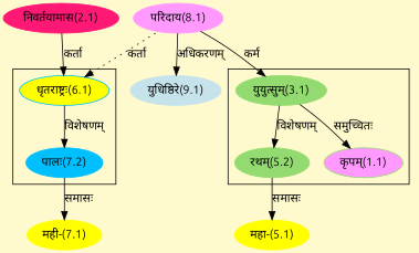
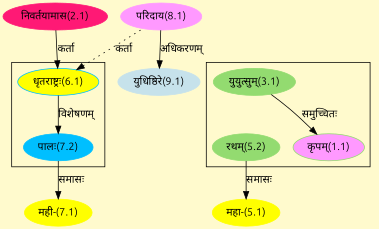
  digraph {
    bgcolor=lemonchiffon1
    compound=true
    fontname=Ubuntu
    rankdir=BT
    node [color="#93DB70" fontname=Ubuntu style=filled]
    edge [dir=back fontname=Ubuntu]
    n1 [fillcolor="#FF99FF" label="कृपम्(1.1)"]
    n2 [label="युयुत्सुम्(3.1)"]
    n3 [label="रथम्(5.2)"]
    n4 [color="#00BFFF" label="पालः(7.2)"]
    n5 [color="#00BFFF" fillcolor="#FFFF00" label="धृतराष्ट्रः(6.1)"]
    n6 [color="#FF99FF" label="परिदाय(8.1)"]
    n7 [color="#FF1975" label="निवर्तयामास(2.1)"]
    n8 [color="#FFFF00" label="महा-(5.1)"]
    n9 [color="#FFFF00" label="मही-(7.1)"]
    n10 [color="#C6E2EB" label="युधिष्ठिरे(9.1)"]
    subgraph cluster_1 {
      n1
      n2
      n3
    }
    subgraph cluster_2 {
      n4
      n5
    }
    n1 -> n2 [label="समुच्चितः"]
-   n2 -> n6 [label="कर्म"]
-   n3 -> n2 [label="विशेषणम्"]
    n4 -> n5 [label="विशेषणम्"]
    n5 -> n6 [label="कर्ता" style=dotted]
    n5 -> n7 [label="कर्ता"]
    n8 -> n3 [label="समासः"]
    n9 -> n4 [label="समासः"]
    n10 -> n6 [label="अधिकरणम्"]
  }
